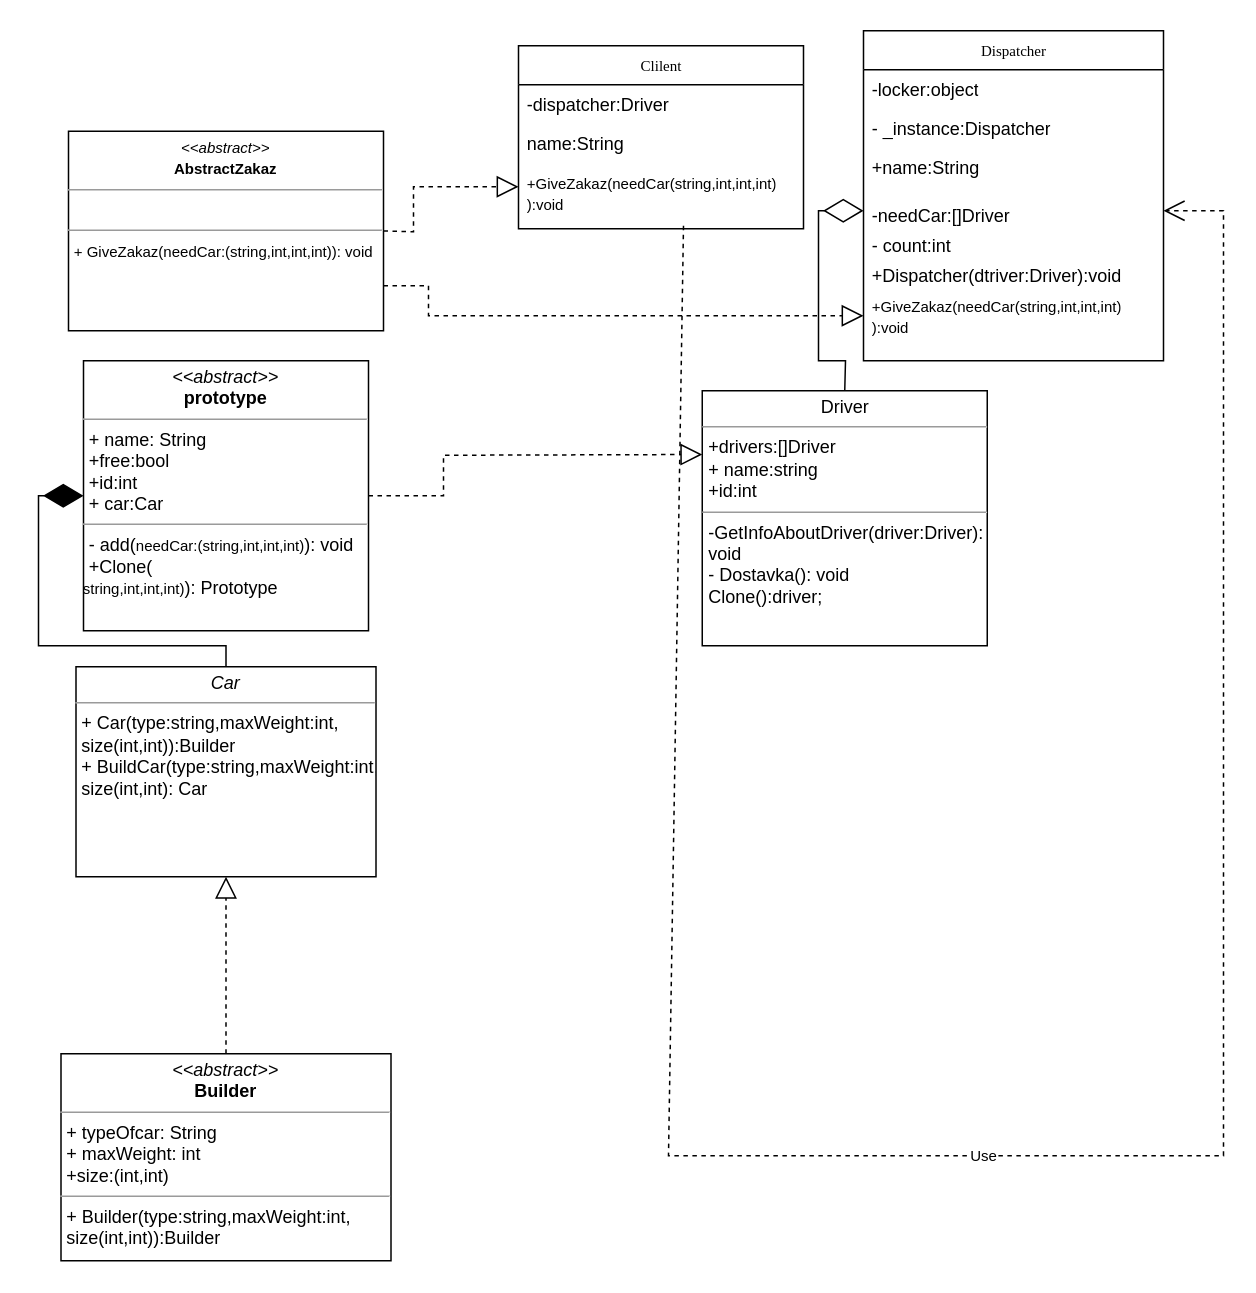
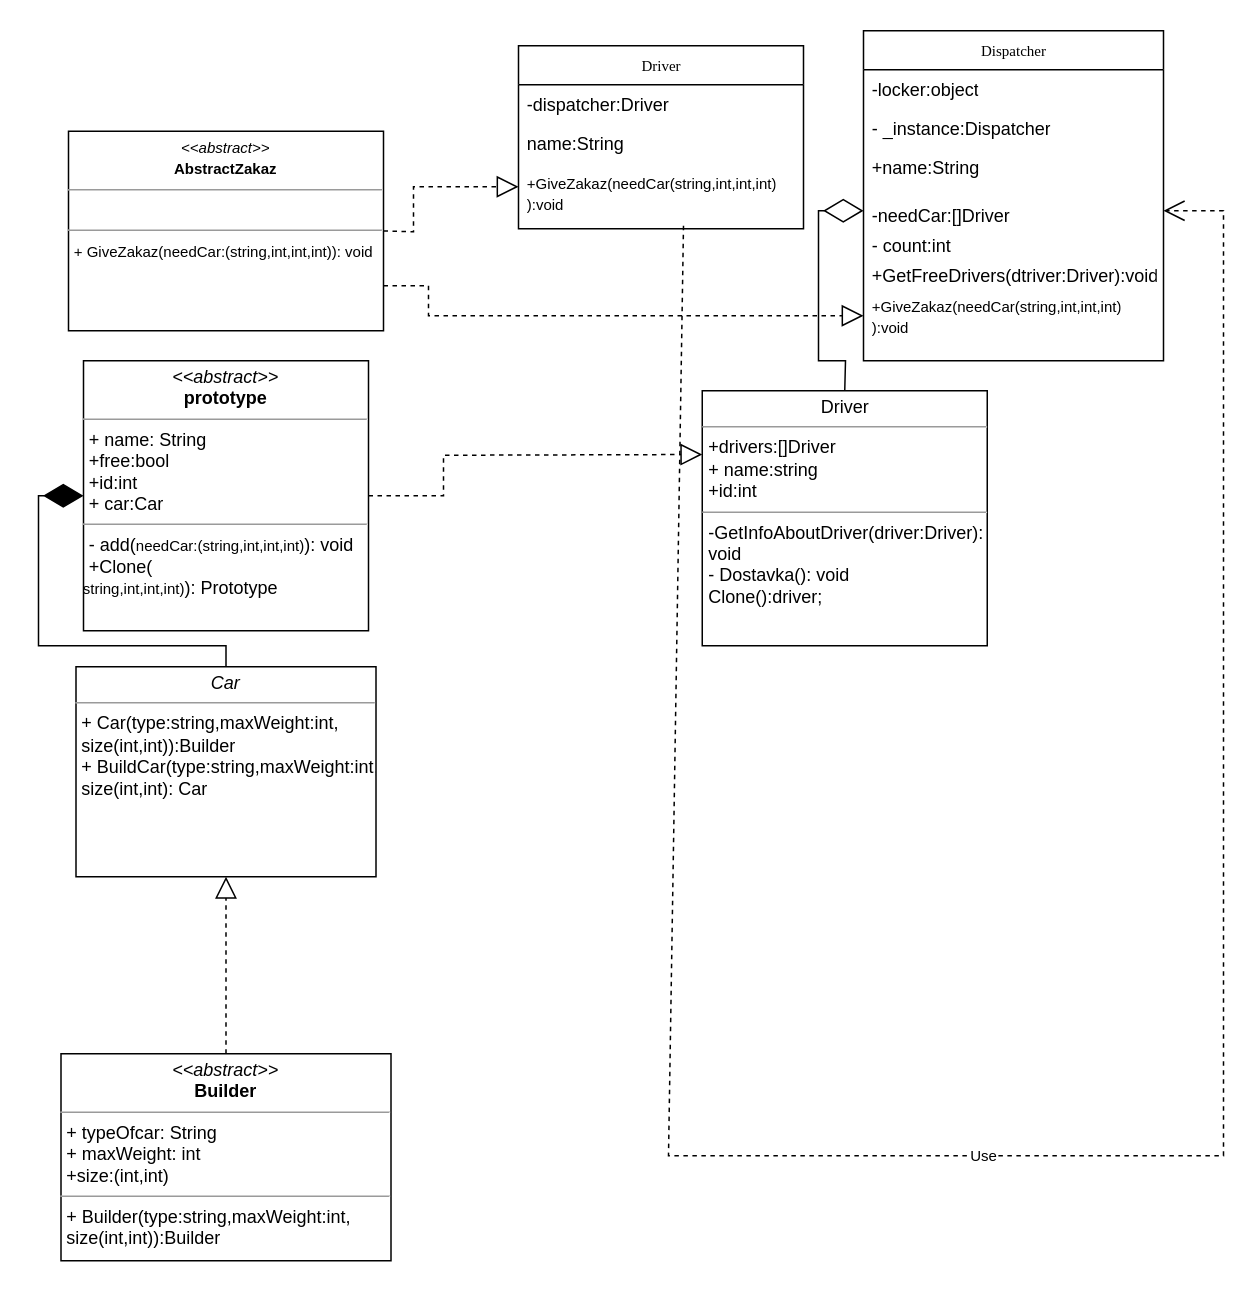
  <mxCell id="0" />
  <mxCell id="1" parent="0" />
- <mxCell id="2" value="Clilent" style="swimlane;html=1;fontStyle=0;childLayout=stackLayout;horizontal=1;startSize=26;fillColor=none;horizontalStack=0;resizeParent=1;resizeLast=0;collapsible=1;marginBottom=0;swimlaneFillColor=#ffffff;rounded=0;shadow=0;comic=0;labelBackgroundColor=none;strokeWidth=1;fontFamily=Verdana;fontSize=10;align=center;" parent="1" vertex="1"><mxGeometry x="340" y="30" width="190" height="122" as="geometry" /></mxCell>
+ <mxCell id="2" value="Driver" style="swimlane;html=1;fontStyle=0;childLayout=stackLayout;horizontal=1;startSize=26;fillColor=none;horizontalStack=0;resizeParent=1;resizeLast=0;collapsible=1;marginBottom=0;swimlaneFillColor=#ffffff;rounded=0;shadow=0;comic=0;labelBackgroundColor=none;strokeWidth=1;fontFamily=Verdana;fontSize=10;align=center;" parent="1" vertex="1"><mxGeometry x="340" y="30" width="190" height="122" as="geometry" /></mxCell>
  <mxCell id="3" value="-dispatcher:Driver" style="text;html=1;strokeColor=none;fillColor=none;align=left;verticalAlign=top;spacingLeft=4;spacingRight=4;whiteSpace=wrap;overflow=hidden;rotatable=0;points=[[0,0.5],[1,0.5]];portConstraint=eastwest;" parent="2" vertex="1"><mxGeometry y="26" width="190" height="26" as="geometry" /></mxCell>
  <mxCell id="4" value="name:String" style="text;html=1;strokeColor=none;fillColor=none;align=left;verticalAlign=top;spacingLeft=4;spacingRight=4;whiteSpace=wrap;overflow=hidden;rotatable=0;points=[[0,0.5],[1,0.5]];portConstraint=eastwest;" parent="2" vertex="1"><mxGeometry y="52" width="190" height="26" as="geometry" /></mxCell>
  <mxCell id="5" value="&lt;font style=&quot;font-size: 10px;&quot;&gt;+GiveZakaz(needCar(string,int,int,int)&lt;br&gt;):void&lt;/font&gt;" style="text;html=1;strokeColor=none;fillColor=none;align=left;verticalAlign=top;spacingLeft=4;spacingRight=4;whiteSpace=wrap;overflow=hidden;rotatable=0;points=[[0,0.5],[1,0.5]];portConstraint=eastwest;" parent="2" vertex="1"><mxGeometry y="78" width="190" height="32" as="geometry" /></mxCell>
  <mxCell id="6" value="Dispatcher" style="swimlane;html=1;fontStyle=0;childLayout=stackLayout;horizontal=1;startSize=26;fillColor=none;horizontalStack=0;resizeParent=1;resizeLast=0;collapsible=1;marginBottom=0;swimlaneFillColor=#ffffff;rounded=0;shadow=0;comic=0;labelBackgroundColor=none;strokeWidth=1;fontFamily=Verdana;fontSize=10;align=center;" parent="1" vertex="1"><mxGeometry x="570" y="20" width="200" height="220" as="geometry" /></mxCell>
  <mxCell id="7" value="-locker:object" style="text;html=1;strokeColor=none;fillColor=none;align=left;verticalAlign=top;spacingLeft=4;spacingRight=4;whiteSpace=wrap;overflow=hidden;rotatable=0;points=[[0,0.5],[1,0.5]];portConstraint=eastwest;" parent="6" vertex="1"><mxGeometry y="26" width="200" height="26" as="geometry" /></mxCell>
  <mxCell id="8" value="- _instance:Dispatcher&lt;br&gt;" style="text;html=1;strokeColor=none;fillColor=none;align=left;verticalAlign=top;spacingLeft=4;spacingRight=4;whiteSpace=wrap;overflow=hidden;rotatable=0;points=[[0,0.5],[1,0.5]];portConstraint=eastwest;" parent="6" vertex="1"><mxGeometry y="52" width="200" height="26" as="geometry" /></mxCell>
  <mxCell id="9" value="+name:String" style="text;html=1;strokeColor=none;fillColor=none;align=left;verticalAlign=top;spacingLeft=4;spacingRight=4;whiteSpace=wrap;overflow=hidden;rotatable=0;points=[[0,0.5],[1,0.5]];portConstraint=eastwest;" parent="6" vertex="1"><mxGeometry y="78" width="200" height="32" as="geometry" /></mxCell>
  <mxCell id="10" value="-needCar:[]Driver" style="text;html=1;strokeColor=none;fillColor=none;align=left;verticalAlign=top;spacingLeft=4;spacingRight=4;whiteSpace=wrap;overflow=hidden;rotatable=0;points=[[0,0.5],[1,0.5]];portConstraint=eastwest;" parent="6" vertex="1"><mxGeometry y="110" width="200" height="20" as="geometry" /></mxCell>
  <mxCell id="11" value="- count:int" style="text;html=1;strokeColor=none;fillColor=none;align=left;verticalAlign=top;spacingLeft=4;spacingRight=4;whiteSpace=wrap;overflow=hidden;rotatable=0;points=[[0,0.5],[1,0.5]];portConstraint=eastwest;" parent="6" vertex="1"><mxGeometry y="130" width="200" height="20" as="geometry" /></mxCell>
- <mxCell id="12" value="+Dispatcher(dtriver:Driver):void" style="text;html=1;strokeColor=none;fillColor=none;align=left;verticalAlign=top;spacingLeft=4;spacingRight=4;whiteSpace=wrap;overflow=hidden;rotatable=0;points=[[0,0.5],[1,0.5]];portConstraint=eastwest;" parent="6" vertex="1"><mxGeometry y="150" width="200" height="20" as="geometry" /></mxCell>
+ <mxCell id="12" value="+GetFreeDrivers(dtriver:Driver):void" style="text;html=1;strokeColor=none;fillColor=none;align=left;verticalAlign=top;spacingLeft=4;spacingRight=4;whiteSpace=wrap;overflow=hidden;rotatable=0;points=[[0,0.5],[1,0.5]];portConstraint=eastwest;" parent="6" vertex="1"><mxGeometry y="150" width="200" height="20" as="geometry" /></mxCell>
  <mxCell id="13" value="&lt;span style=&quot;font-size: 10px;&quot;&gt;+GiveZakaz(needCar(string,int,int,int)&lt;/span&gt;&lt;br style=&quot;border-color: var(--border-color); font-size: 10px;&quot;&gt;&lt;span style=&quot;font-size: 10px;&quot;&gt;):void&lt;/span&gt;" style="text;html=1;strokeColor=none;fillColor=none;align=left;verticalAlign=top;spacingLeft=4;spacingRight=4;whiteSpace=wrap;overflow=hidden;rotatable=0;points=[[0,0.5],[1,0.5]];portConstraint=eastwest;" parent="6" vertex="1"><mxGeometry y="170" width="200" height="40" as="geometry" /></mxCell>
  <mxCell id="14" value="&lt;p style=&quot;margin:0px;margin-top:4px;text-align:center;&quot;&gt;&lt;i&gt;&amp;lt;&amp;lt;abstract&amp;gt;&amp;gt;&lt;/i&gt;&lt;br&gt;&lt;b&gt;Builder&lt;/b&gt;&lt;/p&gt;&lt;hr size=&quot;1&quot;&gt;&lt;p style=&quot;margin:0px;margin-left:4px;&quot;&gt;+ typeOfcar: String&lt;br&gt;+ maxWeight: int&lt;/p&gt;&lt;p style=&quot;margin:0px;margin-left:4px;&quot;&gt;+size:(int,int)&lt;/p&gt;&lt;hr size=&quot;1&quot;&gt;&lt;p style=&quot;margin:0px;margin-left:4px;&quot;&gt;+ Builder(&lt;span style=&quot;background-color: initial;&quot;&gt;type:string,maxWeight:int,&lt;/span&gt;&lt;/p&gt;&lt;p style=&quot;margin:0px;margin-left:4px;&quot;&gt;&lt;span style=&quot;background-color: initial;&quot;&gt;size(int,int)&lt;/span&gt;):Builder&lt;/p&gt;" style="verticalAlign=top;align=left;overflow=fill;fontSize=12;fontFamily=Helvetica;html=1;rounded=0;shadow=0;comic=0;labelBackgroundColor=none;strokeWidth=1" parent="1" vertex="1"><mxGeometry x="35" y="702" width="220" height="138" as="geometry" /></mxCell>
  <mxCell id="15" value="&lt;p style=&quot;margin:0px;margin-top:4px;text-align:center;&quot;&gt;Driver&lt;/p&gt;&lt;hr size=&quot;1&quot;&gt;&lt;p style=&quot;margin:0px;margin-left:4px;&quot;&gt;+drivers:[]Driver&lt;br&gt;+ name:string&lt;/p&gt;&lt;p style=&quot;margin:0px;margin-left:4px;&quot;&gt;+id:int&lt;/p&gt;&lt;hr size=&quot;1&quot;&gt;&lt;p style=&quot;margin:0px;margin-left:4px;&quot;&gt;-GetInfoAboutDriver(driver:Driver):&lt;/p&gt;&lt;p style=&quot;margin:0px;margin-left:4px;&quot;&gt;void&lt;br&gt;- Dostavka(): void&lt;/p&gt;&lt;p style=&quot;margin:0px;margin-left:4px;&quot;&gt;Clone():driver;&lt;/p&gt;" style="verticalAlign=top;align=left;overflow=fill;fontSize=12;fontFamily=Helvetica;html=1;rounded=0;shadow=0;comic=0;labelBackgroundColor=none;strokeWidth=1" parent="1" vertex="1"><mxGeometry x="462.5" y="260" width="190" height="170" as="geometry" /></mxCell>
  <mxCell id="16" value="&lt;p style=&quot;margin:0px;margin-top:4px;text-align:center;&quot;&gt;&lt;font style=&quot;font-size: 10px;&quot;&gt;&lt;i&gt;&amp;lt;&amp;lt;abstract&amp;gt;&amp;gt;&lt;/i&gt;&lt;br&gt;&lt;b&gt;AbstractZakaz&lt;/b&gt;&lt;/font&gt;&lt;/p&gt;&lt;hr size=&quot;1&quot;&gt;&lt;p style=&quot;margin:0px;margin-left:4px;&quot;&gt;&lt;font style=&quot;font-size: 10px;&quot;&gt;&lt;br&gt;&lt;/font&gt;&lt;/p&gt;&lt;hr size=&quot;1&quot;&gt;&lt;p style=&quot;margin:0px;margin-left:4px;&quot;&gt;&lt;font style=&quot;font-size: 10px;&quot;&gt;+ GiveZakaz(needCar:(string,int,int,int)): void&lt;/font&gt;&lt;br&gt;&lt;/p&gt;" style="verticalAlign=top;align=left;overflow=fill;fontSize=12;fontFamily=Helvetica;html=1;rounded=0;shadow=0;comic=0;labelBackgroundColor=none;strokeWidth=1" parent="1" vertex="1"><mxGeometry x="40" y="87" width="210" height="133" as="geometry" /></mxCell>
  <mxCell id="17" value="&lt;p style=&quot;margin:0px;margin-top:4px;text-align:center;&quot;&gt;&lt;i&gt;&amp;lt;&amp;lt;abstract&amp;gt;&amp;gt;&lt;/i&gt;&lt;br&gt;&lt;b&gt;prototype&lt;/b&gt;&lt;/p&gt;&lt;hr size=&quot;1&quot;&gt;&lt;p style=&quot;margin:0px;margin-left:4px;&quot;&gt;+ name: String&lt;/p&gt;&lt;p style=&quot;margin:0px;margin-left:4px;&quot;&gt;+free:bool&lt;/p&gt;&lt;p style=&quot;margin:0px;margin-left:4px;&quot;&gt;+id:int&lt;br&gt;+ car:Car&lt;/p&gt;&lt;hr size=&quot;1&quot;&gt;&lt;p style=&quot;margin:0px;margin-left:4px;&quot;&gt;- add(&lt;span style=&quot;font-size: 10px;&quot;&gt;needCar:(string,int,int,int)&lt;/span&gt;): void&lt;/p&gt;&lt;p style=&quot;margin:0px;margin-left:4px;&quot;&gt;+Clone(&lt;/p&gt;&lt;span style=&quot;font-size: 10px;&quot;&gt;string,int,int,int)&lt;/span&gt;&lt;span style=&quot;background-color: initial;&quot;&gt;): Prototype&lt;/span&gt;&lt;span style=&quot;font-size: 10px;&quot;&gt;&lt;br&gt;&lt;/span&gt;" style="verticalAlign=top;align=left;overflow=fill;fontSize=12;fontFamily=Helvetica;html=1;rounded=0;shadow=0;comic=0;labelBackgroundColor=none;strokeWidth=1" parent="1" vertex="1"><mxGeometry x="50" y="240" width="190" height="180" as="geometry" /></mxCell>
  <mxCell id="18" value="&lt;p style=&quot;margin:0px;margin-top:4px;text-align:center;&quot;&gt;&lt;i&gt;Car&lt;/i&gt;&lt;/p&gt;&lt;hr size=&quot;1&quot;&gt;&lt;p style=&quot;margin:0px;margin-left:4px;&quot;&gt;&lt;/p&gt;&lt;p style=&quot;margin:0px;margin-left:4px;&quot;&gt;+ Car(&lt;span style=&quot;background-color: initial;&quot;&gt;type:string,maxWeight:int,&lt;/span&gt;&lt;/p&gt;&lt;p style=&quot;margin:0px;margin-left:4px;&quot;&gt;&lt;span style=&quot;background-color: initial;&quot;&gt;size(int,int)&lt;/span&gt;):Builder&lt;br&gt;+ BuildCar(type:string,maxWeight:int,&lt;/p&gt;&lt;p style=&quot;margin:0px;margin-left:4px;&quot;&gt;size(int,int): Car&lt;/p&gt;" style="verticalAlign=top;align=left;overflow=fill;fontSize=12;fontFamily=Helvetica;html=1;rounded=0;shadow=0;comic=0;labelBackgroundColor=none;strokeWidth=1" parent="1" vertex="1"><mxGeometry x="45" y="444" width="200" height="140" as="geometry" /></mxCell>
  <mxCell id="19" value="" style="endArrow=block;dashed=1;endFill=0;endSize=12;html=1;rounded=0;exitX=1;exitY=0.5;exitDx=0;exitDy=0;entryX=0;entryY=0.5;entryDx=0;entryDy=0;" parent="1" source="16" target="5" edge="1"><mxGeometry width="160" relative="1" as="geometry"><mxPoint x="330" y="280" as="sourcePoint" /><mxPoint x="490" y="280" as="targetPoint" /><Array as="points"><mxPoint x="270" y="154" /><mxPoint x="270" y="124" /></Array></mxGeometry></mxCell>
  <mxCell id="20" value="" style="endArrow=block;dashed=1;endFill=0;endSize=12;html=1;rounded=0;entryX=0;entryY=0.5;entryDx=0;entryDy=0;" parent="1" target="13" edge="1"><mxGeometry width="160" relative="1" as="geometry"><mxPoint x="250" y="190" as="sourcePoint" /><mxPoint x="350" y="134" as="targetPoint" /><Array as="points"><mxPoint x="280" y="190" /><mxPoint x="280" y="210" /></Array></mxGeometry></mxCell>
  <mxCell id="21" value="" style="endArrow=block;dashed=1;endFill=0;endSize=12;html=1;rounded=0;exitX=0.5;exitY=0;exitDx=0;exitDy=0;entryX=0.5;entryY=1;entryDx=0;entryDy=0;" parent="1" source="14" target="18" edge="1"><mxGeometry width="160" relative="1" as="geometry"><mxPoint x="270" y="173.5" as="sourcePoint" /><mxPoint x="145" y="570" as="targetPoint" /><Array as="points" /></mxGeometry></mxCell>
  <mxCell id="22" value="" style="endArrow=diamondThin;endFill=1;endSize=24;html=1;rounded=0;fontSize=10;entryX=0;entryY=0.5;entryDx=0;entryDy=0;exitX=0.5;exitY=0;exitDx=0;exitDy=0;" parent="1" source="18" target="17" edge="1"><mxGeometry width="160" relative="1" as="geometry"><mxPoint x="330" y="280" as="sourcePoint" /><mxPoint x="490" y="280" as="targetPoint" /><Array as="points"><mxPoint x="145" y="430" /><mxPoint x="20" y="430" /><mxPoint x="20" y="330" /></Array></mxGeometry></mxCell>
  <mxCell id="23" value="" style="endArrow=block;dashed=1;endFill=0;endSize=12;html=1;rounded=0;exitX=1;exitY=0.5;exitDx=0;exitDy=0;entryX=0;entryY=0.25;entryDx=0;entryDy=0;" parent="1" source="17" target="15" edge="1"><mxGeometry width="160" relative="1" as="geometry"><mxPoint x="260" y="163.5" as="sourcePoint" /><mxPoint x="350" y="134" as="targetPoint" /><Array as="points"><mxPoint x="290" y="330" /><mxPoint x="290" y="303" /></Array></mxGeometry></mxCell>
  <mxCell id="24" value="Use" style="endArrow=open;endSize=12;dashed=1;html=1;rounded=0;fontSize=10;entryX=1;entryY=0.5;entryDx=0;entryDy=0;" parent="1" target="10" edge="1"><mxGeometry width="160" relative="1" as="geometry"><mxPoint x="450" y="150" as="sourcePoint" /><mxPoint x="490" y="550" as="targetPoint" /><Array as="points"><mxPoint x="440" y="770" /><mxPoint x="810" y="770" /><mxPoint x="810" y="140" /></Array></mxGeometry></mxCell>
  <mxCell id="25" value="" style="endArrow=diamondThin;endFill=0;endSize=24;html=1;rounded=0;fontSize=10;entryX=0;entryY=0.5;entryDx=0;entryDy=0;exitX=0.5;exitY=0;exitDx=0;exitDy=0;" edge="1" parent="1" source="15" target="10"><mxGeometry width="160" relative="1" as="geometry"><mxPoint x="330" y="200" as="sourcePoint" /><mxPoint x="490" y="200" as="targetPoint" /><Array as="points"><mxPoint x="558" y="240" /><mxPoint x="540" y="240" /><mxPoint x="540" y="140" /></Array></mxGeometry></mxCell>
